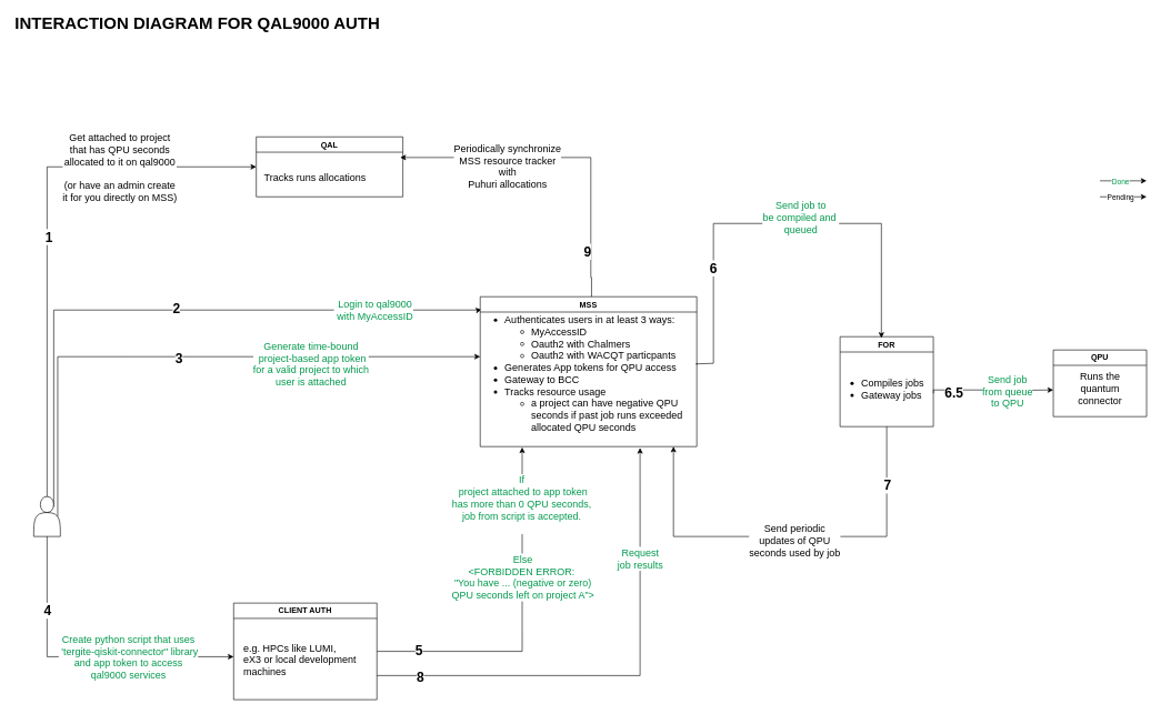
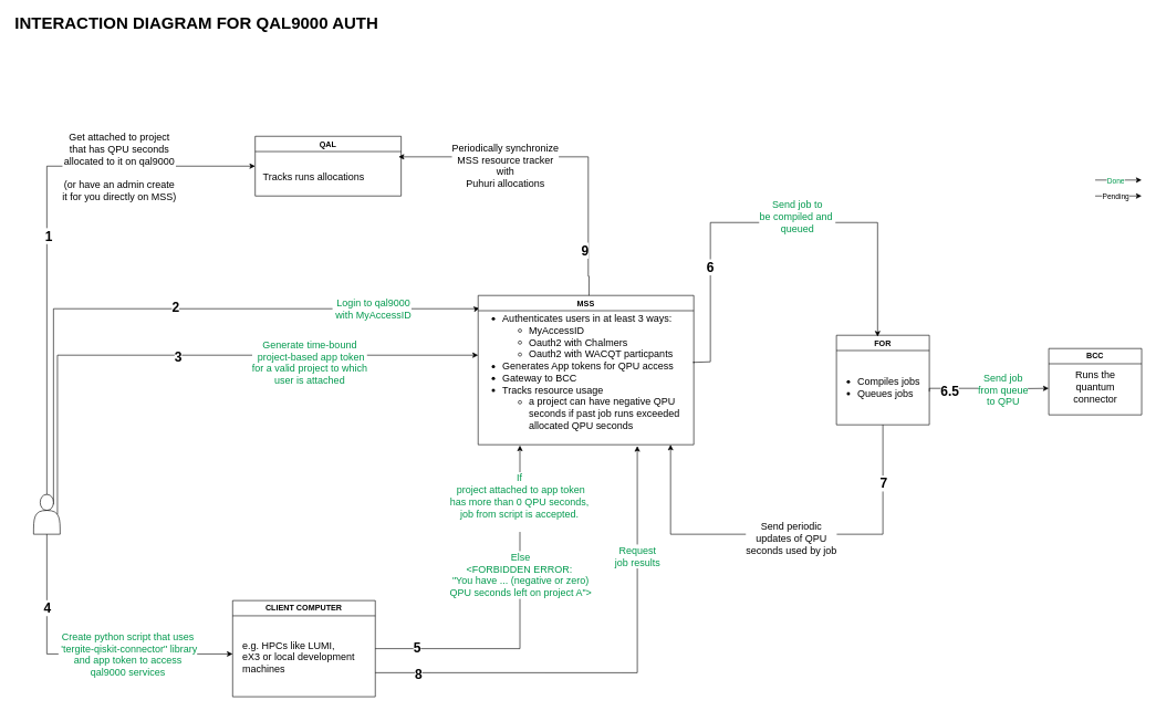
  <mxCell id="0" />
  <mxCell id="1" parent="0" />
  <mxCell id="2" style="rounded=0;orthogonalLoop=1;jettySize=auto;html=1;exitX=0.75;exitY=0.25;exitDx=0;exitDy=0;exitPerimeter=0;edgeStyle=orthogonalEdgeStyle;entryX=0.006;entryY=0.086;entryDx=0;entryDy=0;entryPerimeter=0;" parent="1" source="5" target="10" edge="1"><mxGeometry relative="1" as="geometry"><mxPoint x="705.07" y="415" as="targetPoint" /><mxPoint x="70" y="719.08" as="sourcePoint" /><Array as="points"><mxPoint x="80" y="465" /><mxPoint x="718" y="465" /><mxPoint x="718" y="464" /></Array></mxGeometry></mxCell>
  <mxCell id="3" value="&lt;font color=&quot;#00994d&quot; style=&quot;font-size: 15px;&quot;&gt;&amp;nbsp;Login to qal9000&lt;br&gt;&amp;nbsp;with MyAccessID&lt;/font&gt;" style="edgeLabel;html=1;align=center;verticalAlign=middle;resizable=0;points=[];" parent="2" vertex="1" connectable="0"><mxGeometry x="0.652" y="1" relative="1" as="geometry"><mxPoint as="offset" /></mxGeometry></mxCell>
  <mxCell id="4" value="&lt;font style=&quot;font-size: 20px;&quot;&gt;&lt;b&gt;2&lt;/b&gt;&lt;/font&gt;" style="edgeLabel;html=1;align=center;verticalAlign=middle;resizable=0;points=[];" parent="2" vertex="1" connectable="0"><mxGeometry x="0.021" y="4" relative="1" as="geometry"><mxPoint as="offset" /></mxGeometry></mxCell>
  <mxCell id="5" value="" style="shape=actor;whiteSpace=wrap;html=1;" parent="1" vertex="1"><mxGeometry x="50" y="745" width="40" height="60" as="geometry" /></mxCell>
- <mxCell id="6" value="CLIENT AUTH" style="swimlane;whiteSpace=wrap;html=1;" parent="1" vertex="1"><mxGeometry x="350" y="905" width="215" height="145" as="geometry" /></mxCell>
+ <mxCell id="6" value="CLIENT COMPUTER" style="swimlane;whiteSpace=wrap;html=1;" parent="1" vertex="1"><mxGeometry x="350" y="905" width="215" height="145" as="geometry" /></mxCell>
  <mxCell id="7" value="&lt;font style=&quot;font-size: 15px;&quot;&gt;e.g. HPCs like LUMI,&lt;br&gt;eX3&amp;nbsp;or local development &lt;br&gt;machines&lt;/font&gt;" style="text;html=1;align=left;verticalAlign=middle;resizable=0;points=[];autosize=1;strokeColor=none;fillColor=none;" parent="6" vertex="1"><mxGeometry x="12.5" y="50" width="190" height="70" as="geometry" /></mxCell>
  <mxCell id="8" value="QAL" style="swimlane;whiteSpace=wrap;html=1;" parent="1" vertex="1"><mxGeometry x="384" y="205" width="220" height="90" as="geometry" /></mxCell>
  <mxCell id="9" value="&lt;font style=&quot;font-size: 15px;&quot;&gt;Tracks runs allocations&lt;/font&gt;" style="text;html=1;align=left;verticalAlign=middle;resizable=0;points=[];autosize=1;strokeColor=none;fillColor=none;" parent="8" vertex="1"><mxGeometry x="10" y="45" width="210" height="30" as="geometry" /></mxCell>
  <mxCell id="10" value="MSS" style="swimlane;whiteSpace=wrap;html=1;" parent="1" vertex="1"><mxGeometry x="720" y="445" width="325" height="225" as="geometry" /></mxCell>
  <mxCell id="11" value="&lt;ul style=&quot;font-size: 15px;&quot;&gt;&lt;li&gt;&lt;font style=&quot;font-size: 15px;&quot;&gt;Authenticates users in at least 3&lt;/font&gt;&amp;nbsp;ways:&lt;/li&gt;&lt;ul&gt;&lt;li&gt;&lt;font style=&quot;font-size: 15px;&quot;&gt;MyAccessID&lt;/font&gt;&lt;/li&gt;&lt;li&gt;Oauth2 with Chalmers&lt;/li&gt;&lt;li&gt;Oauth2 with WACQT particpants&lt;/li&gt;&lt;/ul&gt;&lt;li&gt;Generates App tokens for QPU access&lt;/li&gt;&lt;li style=&quot;border-color: var(--border-color);&quot;&gt;Gateway to BCC&lt;/li&gt;&lt;li style=&quot;border-color: var(--border-color);&quot;&gt;Tracks resource usage&lt;/li&gt;&lt;ul&gt;&lt;li style=&quot;border-color: var(--border-color);&quot;&gt;a project can have negative QPU&lt;br&gt;seconds if past job runs exceeded&lt;br&gt;allocated QPU seconds&lt;/li&gt;&lt;/ul&gt;&lt;/ul&gt;" style="text;html=1;align=left;verticalAlign=middle;resizable=0;points=[];autosize=1;strokeColor=none;fillColor=none;" parent="10" vertex="1"><mxGeometry x="-5" y="5" width="330" height="220" as="geometry" /></mxCell>
  <mxCell id="12" value="FOR" style="swimlane;whiteSpace=wrap;html=1;startSize=23;" parent="1" vertex="1"><mxGeometry x="1260" y="505" width="140" height="135" as="geometry" /></mxCell>
- <mxCell id="13" value="&lt;ul style=&quot;font-size: 15px;&quot;&gt;&lt;li&gt;Compiles jobs&lt;/li&gt;&lt;li&gt;Gateway jobs&lt;/li&gt;&lt;/ul&gt;" style="text;html=1;align=left;verticalAlign=middle;resizable=0;points=[];autosize=1;strokeColor=none;fillColor=none;" parent="12" vertex="1"><mxGeometry x="-10" y="37.5" width="160" height="80" as="geometry" /></mxCell>
- <mxCell id="14" value="QPU" style="swimlane;whiteSpace=wrap;html=1;startSize=23;" parent="1" vertex="1"><mxGeometry x="1580" y="525" width="140" height="100" as="geometry" /></mxCell>
+ <mxCell id="13" value="&lt;ul style=&quot;font-size: 15px;&quot;&gt;&lt;li&gt;Compiles jobs&lt;/li&gt;&lt;li&gt;Queues jobs&lt;/li&gt;&lt;/ul&gt;" style="text;html=1;align=left;verticalAlign=middle;resizable=0;points=[];autosize=1;strokeColor=none;fillColor=none;" parent="12" vertex="1"><mxGeometry x="-10" y="37.5" width="160" height="80" as="geometry" /></mxCell>
+ <mxCell id="14" value="BCC" style="swimlane;whiteSpace=wrap;html=1;startSize=23;" parent="1" vertex="1"><mxGeometry x="1580" y="525" width="140" height="100" as="geometry" /></mxCell>
  <mxCell id="15" value="&lt;div&gt;&lt;span style=&quot;font-size: 15px;&quot;&gt;&lt;br&gt;&lt;/span&gt;&lt;/div&gt;" style="text;html=1;align=left;verticalAlign=middle;resizable=0;points=[];autosize=1;strokeColor=none;fillColor=none;" parent="14" vertex="1"><mxGeometry x="40" y="62.5" width="20" height="30" as="geometry" /></mxCell>
  <mxCell id="16" value="&lt;font style=&quot;font-size: 15px;&quot;&gt;Runs the&lt;br&gt;quantum &lt;br&gt;connector&lt;/font&gt;" style="text;html=1;align=center;verticalAlign=middle;resizable=0;points=[];autosize=1;strokeColor=none;fillColor=none;" parent="14" vertex="1"><mxGeometry x="15" y="22.5" width="110" height="70" as="geometry" /></mxCell>
  <mxCell id="17" style="rounded=0;orthogonalLoop=1;jettySize=auto;html=1;entryX=0;entryY=0.5;entryDx=0;entryDy=0;exitX=0.5;exitY=0;exitDx=0;exitDy=0;edgeStyle=orthogonalEdgeStyle;" parent="1" source="5" target="8" edge="1"><mxGeometry relative="1" as="geometry"><mxPoint x="30" y="730" as="sourcePoint" /><mxPoint x="334" y="220" as="targetPoint" /></mxGeometry></mxCell>
  <mxCell id="18" value="&lt;font style=&quot;font-size: 15px;&quot;&gt;Get attached to project&lt;br&gt;that has QPU seconds&lt;br&gt;allocated to it on qal9000&lt;br&gt;&lt;br&gt;(or have an admin create&lt;br&gt;it for you directly on MSS)&lt;br&gt;&lt;/font&gt;" style="edgeLabel;html=1;align=center;verticalAlign=middle;resizable=0;points=[];" parent="17" vertex="1" connectable="0"><mxGeometry x="0.491" relative="1" as="geometry"><mxPoint as="offset" /></mxGeometry></mxCell>
  <mxCell id="19" value="&lt;font style=&quot;font-size: 20px;&quot;&gt;&lt;b&gt;1&lt;/b&gt;&lt;/font&gt;" style="edgeLabel;html=1;align=center;verticalAlign=middle;resizable=0;points=[];" parent="17" vertex="1" connectable="0"><mxGeometry x="-0.033" y="-2" relative="1" as="geometry"><mxPoint as="offset" /></mxGeometry></mxCell>
  <mxCell id="20" style="rounded=0;orthogonalLoop=1;jettySize=auto;html=1;exitX=0.9;exitY=0.5;exitDx=0;exitDy=0;exitPerimeter=0;edgeStyle=orthogonalEdgeStyle;entryX=0.016;entryY=0.059;entryDx=0;entryDy=0;entryPerimeter=0;" parent="1" source="5" edge="1"><mxGeometry relative="1" as="geometry"><mxPoint x="86" y="815" as="sourcePoint" /><mxPoint x="720" y="535.03" as="targetPoint" /><Array as="points"><mxPoint x="86" y="535" /></Array></mxGeometry></mxCell>
  <mxCell id="21" value="&lt;b&gt;&lt;font style=&quot;font-size: 20px;&quot;&gt;3&lt;/font&gt;&lt;/b&gt;" style="edgeLabel;html=1;align=center;verticalAlign=middle;resizable=0;points=[];" parent="20" vertex="1" connectable="0"><mxGeometry x="0.652" y="1" relative="1" as="geometry"><mxPoint x="-301" y="2" as="offset" /></mxGeometry></mxCell>
  <mxCell id="22" value="&lt;font style=&quot;font-size: 15px;&quot;&gt;&lt;font color=&quot;#00994d&quot;&gt;Generate time-bound&lt;br&gt;&amp;nbsp;project-based app token&lt;br&gt;for a valid project to which&lt;br&gt;user is attached&lt;/font&gt;&lt;br&gt;&lt;/font&gt;" style="edgeLabel;html=1;align=center;verticalAlign=middle;resizable=0;points=[];" parent="20" vertex="1" connectable="0"><mxGeometry x="0.416" y="1" relative="1" as="geometry"><mxPoint y="11" as="offset" /></mxGeometry></mxCell>
  <mxCell id="23" style="rounded=0;orthogonalLoop=1;jettySize=auto;html=1;entryX=0;entryY=0.5;entryDx=0;entryDy=0;exitX=0.5;exitY=1;exitDx=0;exitDy=0;edgeStyle=orthogonalEdgeStyle;" parent="1" source="5" edge="1"><mxGeometry relative="1" as="geometry"><mxPoint x="70" y="813" as="sourcePoint" /><mxPoint x="350" y="985.5" as="targetPoint" /><Array as="points"><mxPoint x="70" y="986" /></Array></mxGeometry></mxCell>
  <mxCell id="24" value="&lt;b&gt;&lt;font style=&quot;font-size: 20px;&quot;&gt;4&lt;/font&gt;&lt;/b&gt;" style="edgeLabel;html=1;align=center;verticalAlign=middle;resizable=0;points=[];" parent="23" vertex="1" connectable="0"><mxGeometry x="0.652" y="1" relative="1" as="geometry"><mxPoint x="-199" y="-69" as="offset" /></mxGeometry></mxCell>
  <mxCell id="25" value="&lt;font style=&quot;font-size: 15px;&quot;&gt;&lt;font color=&quot;#00994d&quot;&gt;Create python script that uses&lt;br&gt;&amp;nbsp;'tergite-qiskit-connector&quot; library &lt;br&gt;and app token to access&lt;br&gt;qal9000 services&lt;/font&gt;&lt;br&gt;&lt;/font&gt;" style="edgeLabel;html=1;align=center;verticalAlign=middle;resizable=0;points=[];" parent="23" vertex="1" connectable="0"><mxGeometry x="0.036" y="1" relative="1" as="geometry"><mxPoint x="63" y="1" as="offset" /></mxGeometry></mxCell>
  <mxCell id="26" style="rounded=0;orthogonalLoop=1;jettySize=auto;html=1;exitX=1;exitY=0.75;exitDx=0;exitDy=0;edgeStyle=orthogonalEdgeStyle;entryX=0.742;entryY=1.009;entryDx=0;entryDy=0;entryPerimeter=0;" parent="1" source="6" target="11" edge="1"><mxGeometry relative="1" as="geometry"><mxPoint x="740" y="834" as="sourcePoint" /><mxPoint x="970" y="655" as="targetPoint" /></mxGeometry></mxCell>
  <mxCell id="27" value="&lt;b&gt;&lt;font style=&quot;font-size: 20px;&quot;&gt;8&lt;/font&gt;&lt;/b&gt;" style="edgeLabel;html=1;align=center;verticalAlign=middle;resizable=0;points=[];" parent="26" vertex="1" connectable="0"><mxGeometry x="0.652" y="1" relative="1" as="geometry"><mxPoint x="-329" y="215" as="offset" /></mxGeometry></mxCell>
  <mxCell id="28" value="&lt;font style=&quot;font-size: 15px;&quot;&gt;&lt;font color=&quot;#00994d&quot;&gt;Request &lt;br&gt;job results&lt;/font&gt;&lt;br&gt;&lt;/font&gt;" style="edgeLabel;html=1;align=center;verticalAlign=middle;resizable=0;points=[];" parent="26" vertex="1" connectable="0"><mxGeometry x="0.707" relative="1" as="geometry"><mxPoint y="58" as="offset" /></mxGeometry></mxCell>
  <mxCell id="29" style="rounded=0;orthogonalLoop=1;jettySize=auto;html=1;exitX=1.003;exitY=0.436;exitDx=0;exitDy=0;exitPerimeter=0;edgeStyle=orthogonalEdgeStyle;entryX=0.443;entryY=0.015;entryDx=0;entryDy=0;entryPerimeter=0;" parent="1" source="11" target="12" edge="1"><mxGeometry relative="1" as="geometry"><mxPoint x="1029.88" y="545.01" as="sourcePoint" /><mxPoint x="1320" y="345" as="targetPoint" /><Array as="points"><mxPoint x="1044" y="546" /><mxPoint x="1070" y="545" /><mxPoint x="1070" y="335" /><mxPoint x="1322" y="335" /></Array></mxGeometry></mxCell>
  <mxCell id="30" value="&lt;b&gt;&lt;font style=&quot;font-size: 20px;&quot;&gt;6&lt;/font&gt;&lt;/b&gt;" style="edgeLabel;html=1;align=center;verticalAlign=middle;resizable=0;points=[];" parent="29" vertex="1" connectable="0"><mxGeometry x="0.652" y="1" relative="1" as="geometry"><mxPoint x="-254" y="10" as="offset" /></mxGeometry></mxCell>
  <mxCell id="31" value="&lt;font style=&quot;font-size: 15px;&quot;&gt;Send job to&lt;br&gt;be compiled and&amp;nbsp;&lt;br&gt;queued&lt;br&gt;&lt;/font&gt;" style="edgeLabel;html=1;align=center;verticalAlign=middle;resizable=0;points=[];fontColor=#00994D;" parent="29" vertex="1" connectable="0"><mxGeometry x="-0.372" y="3" relative="1" as="geometry"><mxPoint x="133" y="-40" as="offset" /></mxGeometry></mxCell>
  <mxCell id="32" style="rounded=0;orthogonalLoop=1;jettySize=auto;html=1;exitX=0.5;exitY=1;exitDx=0;exitDy=0;edgeStyle=orthogonalEdgeStyle;entryX=0.894;entryY=1;entryDx=0;entryDy=0;entryPerimeter=0;" parent="1" source="12" target="11" edge="1"><mxGeometry relative="1" as="geometry"><mxPoint x="1335.08" y="700.02" as="sourcePoint" /><mxPoint x="1010" y="655" as="targetPoint" /><Array as="points"><mxPoint x="1330" y="805" /><mxPoint x="1010" y="805" /></Array></mxGeometry></mxCell>
  <mxCell id="33" value="&lt;b&gt;&lt;font style=&quot;font-size: 20px;&quot;&gt;7&lt;/font&gt;&lt;/b&gt;" style="edgeLabel;html=1;align=center;verticalAlign=middle;resizable=0;points=[];" parent="32" vertex="1" connectable="0"><mxGeometry x="0.652" y="1" relative="1" as="geometry"><mxPoint x="321" y="-50" as="offset" /></mxGeometry></mxCell>
  <mxCell id="34" value="&lt;font style=&quot;font-size: 15px;&quot;&gt;Send periodic &lt;br&gt;updates of QPU&lt;br&gt;seconds used by job&lt;br&gt;&lt;/font&gt;" style="edgeLabel;html=1;align=center;verticalAlign=middle;resizable=0;points=[];" parent="32" vertex="1" connectable="0"><mxGeometry x="0.044" y="2" relative="1" as="geometry"><mxPoint x="20" y="3" as="offset" /></mxGeometry></mxCell>
  <mxCell id="35" style="edgeStyle=orthogonalEdgeStyle;rounded=0;orthogonalLoop=1;jettySize=auto;html=1;exitX=0.938;exitY=0.594;exitDx=0;exitDy=0;exitPerimeter=0;" parent="1" source="13" edge="1"><mxGeometry relative="1" as="geometry"><mxPoint x="1580" y="585" as="targetPoint" /><Array as="points"><mxPoint x="1400" y="585" /><mxPoint x="1495" y="585" /><mxPoint x="1495" y="586" /></Array></mxGeometry></mxCell>
  <mxCell id="36" value="&lt;font style=&quot;font-size: 20px;&quot;&gt;&lt;b&gt;6.5&lt;/b&gt;&lt;/font&gt;" style="edgeLabel;html=1;align=center;verticalAlign=middle;resizable=0;points=[];" parent="35" vertex="1" connectable="0"><mxGeometry x="-0.349" relative="1" as="geometry"><mxPoint x="-26" y="3" as="offset" /></mxGeometry></mxCell>
  <mxCell id="37" value="&lt;span style=&quot;font-size: 15px;&quot;&gt;&lt;font color=&quot;#00994d&quot;&gt;Send job&lt;br&gt;from queue&lt;br&gt;to QPU&lt;/font&gt;&lt;br&gt;&lt;/span&gt;" style="edgeLabel;html=1;align=center;verticalAlign=middle;resizable=0;points=[];" parent="35" vertex="1" connectable="0"><mxGeometry x="0.043" y="-1" relative="1" as="geometry"><mxPoint x="18" as="offset" /></mxGeometry></mxCell>
  <mxCell id="38" style="rounded=0;orthogonalLoop=1;jettySize=auto;html=1;exitX=0.539;exitY=-0.005;exitDx=0;exitDy=0;edgeStyle=orthogonalEdgeStyle;exitPerimeter=0;" parent="1" edge="1"><mxGeometry relative="1" as="geometry"><mxPoint x="600" y="236" as="targetPoint" /><mxPoint x="887.09" y="445" as="sourcePoint" /><Array as="points"><mxPoint x="887" y="416" /><mxPoint x="886" y="416" /><mxPoint x="886" y="236" /><mxPoint x="605" y="236" /></Array></mxGeometry></mxCell>
  <mxCell id="39" value="&lt;font style=&quot;font-size: 20px;&quot;&gt;&lt;b&gt;9&lt;/b&gt;&lt;/font&gt;" style="edgeLabel;html=1;align=center;verticalAlign=middle;resizable=0;points=[];" parent="38" vertex="1" connectable="0"><mxGeometry x="0.029" y="-3" relative="1" as="geometry"><mxPoint x="39" y="143" as="offset" /></mxGeometry></mxCell>
  <mxCell id="40" value="&lt;font style=&quot;font-size: 15px;&quot;&gt;Periodically synchronize&lt;br&gt;MSS resource tracker&lt;br&gt;with&lt;br&gt;Puhuri allocations&lt;br&gt;&lt;/font&gt;" style="edgeLabel;html=1;align=center;verticalAlign=middle;resizable=0;points=[];" parent="38" vertex="1" connectable="0"><mxGeometry x="-0.007" y="1" relative="1" as="geometry"><mxPoint x="-90" y="11" as="offset" /></mxGeometry></mxCell>
  <mxCell id="41" style="rounded=0;orthogonalLoop=1;jettySize=auto;html=1;exitX=1;exitY=0.5;exitDx=0;exitDy=0;edgeStyle=orthogonalEdgeStyle;entryX=0.206;entryY=1.005;entryDx=0;entryDy=0;entryPerimeter=0;" parent="1" source="6" target="11" edge="1"><mxGeometry relative="1" as="geometry"><mxPoint x="500" y="977.5" as="sourcePoint" /><mxPoint x="785" y="655" as="targetPoint" /></mxGeometry></mxCell>
  <mxCell id="42" value="&lt;b&gt;&lt;font style=&quot;font-size: 20px;&quot;&gt;5&lt;/font&gt;&lt;/b&gt;" style="edgeLabel;html=1;align=center;verticalAlign=middle;resizable=0;points=[];" parent="41" vertex="1" connectable="0"><mxGeometry x="0.652" y="1" relative="1" as="geometry"><mxPoint x="-154" y="213" as="offset" /></mxGeometry></mxCell>
  <mxCell id="43" value="&lt;span style=&quot;font-size: 15px;&quot;&gt;&lt;font color=&quot;#00994d&quot;&gt;If&lt;br&gt;&amp;nbsp;project attached to app token&lt;br&gt;has more than 0 QPU seconds,&lt;br&gt;job from script is accepted.&lt;br&gt;&lt;/font&gt;&lt;br&gt;&lt;/span&gt;" style="edgeLabel;html=1;align=center;verticalAlign=middle;resizable=0;points=[];" parent="41" vertex="1" connectable="0"><mxGeometry x="0.58" y="1" relative="1" as="geometry"><mxPoint y="-26" as="offset" /></mxGeometry></mxCell>
  <mxCell id="44" value="&lt;font color=&quot;#00994d&quot;&gt;&lt;font style=&quot;font-size: 15px;&quot;&gt;Else&lt;/font&gt;&lt;br style=&quot;border-color: var(--border-color); font-size: 15px;&quot;&gt;&lt;span style=&quot;font-size: 15px;&quot;&gt;&amp;lt;FORBIDDEN ERROR:&amp;nbsp;&lt;/span&gt;&lt;br style=&quot;border-color: var(--border-color); font-size: 15px;&quot;&gt;&lt;span style=&quot;font-size: 15px;&quot;&gt;&quot;You have ... (negative or zero)&lt;/span&gt;&lt;br style=&quot;border-color: var(--border-color); font-size: 15px;&quot;&gt;&lt;span style=&quot;font-size: 15px;&quot;&gt;QPU seconds left on project A&quot;&amp;gt;&lt;/span&gt;&lt;/font&gt;" style="edgeLabel;html=1;align=center;verticalAlign=middle;resizable=0;points=[];" parent="41" vertex="1" connectable="0"><mxGeometry x="0.245" y="-1" relative="1" as="geometry"><mxPoint y="-4" as="offset" /></mxGeometry></mxCell>
  <mxCell id="45" value="&lt;h1&gt;&lt;span style=&quot;font-size: 25px;&quot;&gt;INTERACTION DIAGRAM FOR QAL9000 AUTH&lt;/span&gt;&lt;/h1&gt;" style="text;html=1;strokeColor=none;fillColor=none;align=left;verticalAlign=middle;whiteSpace=wrap;rounded=0;" parent="1" vertex="1"><mxGeometry x="20" y="20" width="600" height="30" as="geometry" /></mxCell>
  <mxCell id="46" value="" style="group" parent="1" vertex="1" connectable="0"><mxGeometry x="1650" y="231" width="70" height="64" as="geometry" /></mxCell>
  <mxCell id="47" value="" style="endArrow=classic;html=1;rounded=0;" parent="46" edge="1"><mxGeometry width="50" height="50" relative="1" as="geometry"><mxPoint y="40" as="sourcePoint" /><mxPoint x="70" y="40" as="targetPoint" /></mxGeometry></mxCell>
  <mxCell id="48" value="&lt;font color=&quot;#00994d&quot;&gt;Done&lt;/font&gt;" style="edgeLabel;html=1;align=center;verticalAlign=middle;resizable=0;points=[];" parent="47" vertex="1" connectable="0"><mxGeometry x="-0.15" relative="1" as="geometry"><mxPoint as="offset" /></mxGeometry></mxCell>
  <mxCell id="49" value="" style="endArrow=classic;html=1;rounded=0;" parent="46" edge="1"><mxGeometry width="50" height="50" relative="1" as="geometry"><mxPoint y="64" as="sourcePoint" /><mxPoint x="70" y="64" as="targetPoint" /></mxGeometry></mxCell>
  <mxCell id="50" value="Pending" style="edgeLabel;html=1;align=center;verticalAlign=middle;resizable=0;points=[];" parent="49" vertex="1" connectable="0"><mxGeometry x="-0.15" relative="1" as="geometry"><mxPoint as="offset" /></mxGeometry></mxCell>
